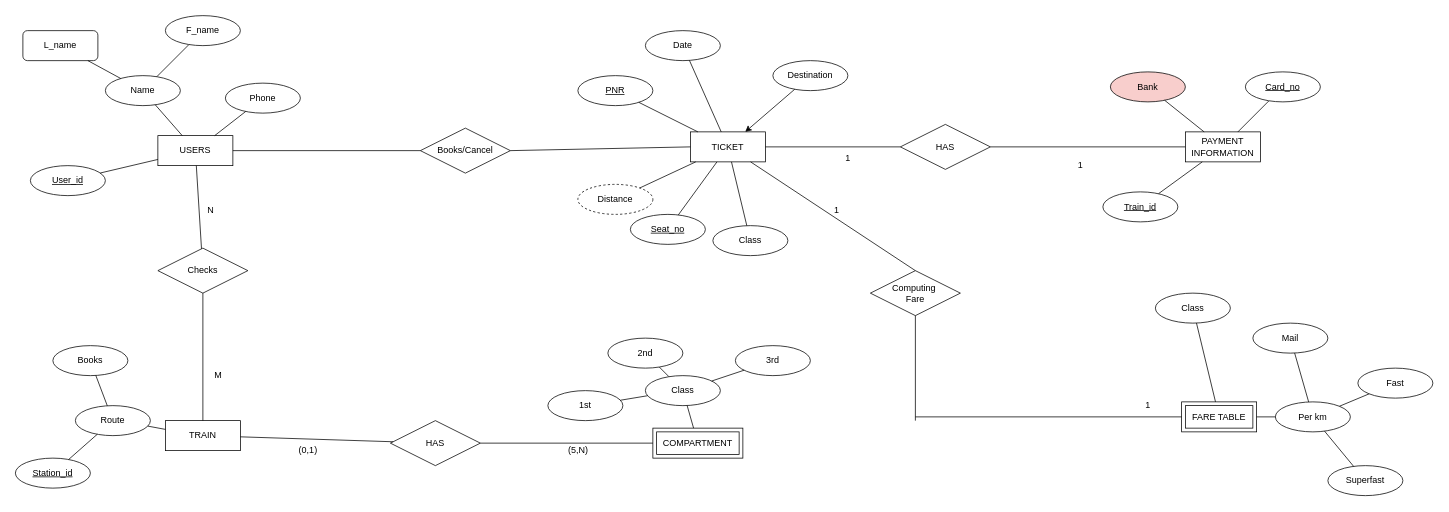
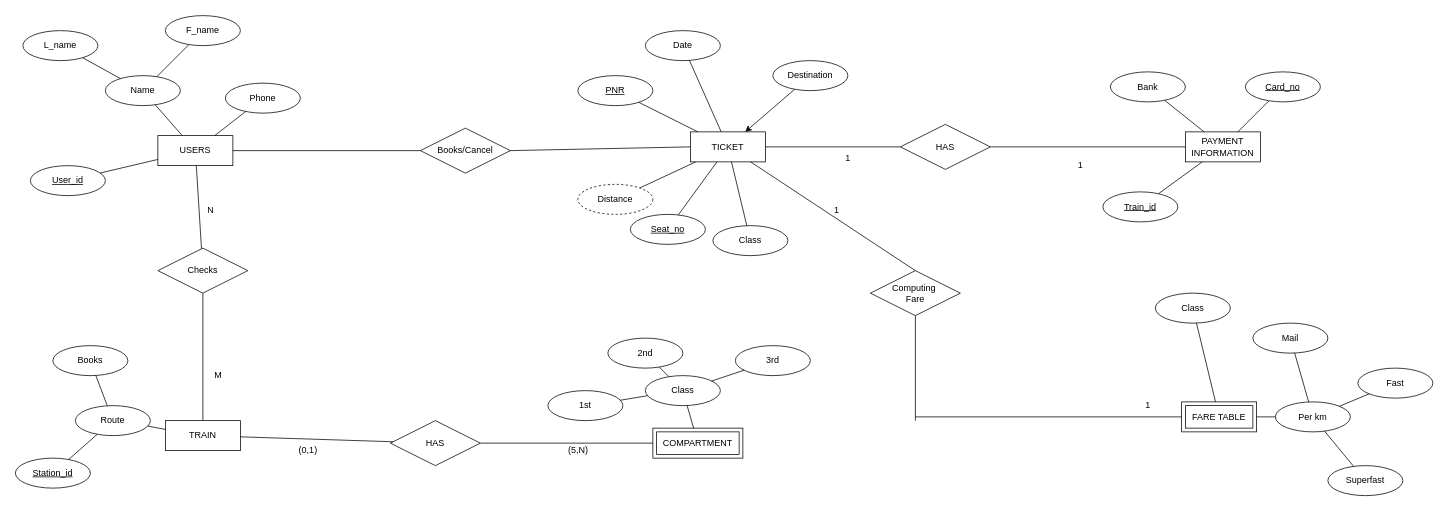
  <mxCell id="0" />
  <mxCell id="1" parent="0" />
  <mxCell id="2" value="USERS" style="whiteSpace=wrap;html=1;align=center;" vertex="1" parent="1"><mxGeometry x="210" y="180" width="100" height="40" as="geometry" /></mxCell>
  <mxCell id="3" value="Phone" style="ellipse;whiteSpace=wrap;html=1;align=center;" vertex="1" parent="1"><mxGeometry x="300" y="110" width="100" height="40" as="geometry" /></mxCell>
- <mxCell id="4" value="L_name" style="whiteSpace=wrap;html=1;align=center;rounded=1;" vertex="1" parent="1"><mxGeometry x="30" y="40" width="100" height="40" as="geometry" /></mxCell>
+ <mxCell id="4" value="L_name" style="ellipse;whiteSpace=wrap;html=1;align=center;" vertex="1" parent="1"><mxGeometry x="30" y="40" width="100" height="40" as="geometry" /></mxCell>
  <mxCell id="5" value="F_name" style="ellipse;whiteSpace=wrap;html=1;align=center;" vertex="1" parent="1"><mxGeometry x="220" y="20" width="100" height="40" as="geometry" /></mxCell>
  <mxCell id="6" value="Name" style="ellipse;whiteSpace=wrap;html=1;align=center;" vertex="1" parent="1"><mxGeometry x="140" y="100" width="100" height="40" as="geometry" /></mxCell>
  <mxCell id="7" value="User_id" style="ellipse;whiteSpace=wrap;html=1;align=center;fontStyle=4;" vertex="1" parent="1"><mxGeometry x="40" y="220" width="100" height="40" as="geometry" /></mxCell>
  <mxCell id="8" value="" style="endArrow=none;html=1;rounded=0;" edge="1" parent="1" source="2" target="7"><mxGeometry relative="1" as="geometry"><mxPoint x="450" y="200" as="sourcePoint" /><mxPoint x="160" y="280" as="targetPoint" /></mxGeometry></mxCell>
  <mxCell id="9" value="" style="endArrow=none;html=1;rounded=0;" edge="1" parent="1" source="6" target="4"><mxGeometry relative="1" as="geometry"><mxPoint x="450" y="200" as="sourcePoint" /><mxPoint x="610" y="200" as="targetPoint" /></mxGeometry></mxCell>
  <mxCell id="10" value="" style="endArrow=none;html=1;rounded=0;" edge="1" parent="1" source="6" target="5"><mxGeometry relative="1" as="geometry"><mxPoint x="450" y="200" as="sourcePoint" /><mxPoint x="610" y="200" as="targetPoint" /></mxGeometry></mxCell>
  <mxCell id="11" value="" style="endArrow=none;html=1;rounded=0;" edge="1" parent="1" source="2" target="6"><mxGeometry relative="1" as="geometry"><mxPoint x="450" y="200" as="sourcePoint" /><mxPoint x="610" y="200" as="targetPoint" /></mxGeometry></mxCell>
  <mxCell id="12" value="" style="endArrow=none;html=1;rounded=0;" edge="1" parent="1" source="2" target="3"><mxGeometry relative="1" as="geometry"><mxPoint x="450" y="200" as="sourcePoint" /><mxPoint x="610" y="200" as="targetPoint" /></mxGeometry></mxCell>
  <mxCell id="13" value="COMPARTMENT" style="shape=ext;margin=3;double=1;whiteSpace=wrap;html=1;align=center;" vertex="1" parent="1"><mxGeometry x="870" y="570" width="120" height="40" as="geometry" /></mxCell>
  <mxCell id="14" value="3rd" style="ellipse;whiteSpace=wrap;html=1;align=center;" vertex="1" parent="1"><mxGeometry x="980" y="460" width="100" height="40" as="geometry" /></mxCell>
  <mxCell id="15" value="2nd" style="ellipse;whiteSpace=wrap;html=1;align=center;" vertex="1" parent="1"><mxGeometry x="810" y="450" width="100" height="40" as="geometry" /></mxCell>
  <mxCell id="16" value="Class" style="ellipse;whiteSpace=wrap;html=1;align=center;" vertex="1" parent="1"><mxGeometry x="860" y="500" width="100" height="40" as="geometry" /></mxCell>
  <mxCell id="17" value="1st" style="ellipse;whiteSpace=wrap;html=1;align=center;" vertex="1" parent="1"><mxGeometry x="730" y="520" width="100" height="40" as="geometry" /></mxCell>
  <mxCell id="18" value="" style="endArrow=none;html=1;rounded=0;" edge="1" parent="1" source="16" target="14"><mxGeometry relative="1" as="geometry"><mxPoint x="990" y="510" as="sourcePoint" /><mxPoint x="1370" y="380" as="targetPoint" /></mxGeometry></mxCell>
  <mxCell id="19" value="" style="endArrow=none;html=1;rounded=0;" edge="1" parent="1" source="16" target="15"><mxGeometry relative="1" as="geometry"><mxPoint x="1210" y="380" as="sourcePoint" /><mxPoint x="1370" y="380" as="targetPoint" /></mxGeometry></mxCell>
  <mxCell id="20" value="" style="endArrow=none;html=1;rounded=0;" edge="1" parent="1" source="16" target="17"><mxGeometry relative="1" as="geometry"><mxPoint x="1210" y="380" as="sourcePoint" /><mxPoint x="1370" y="380" as="targetPoint" /></mxGeometry></mxCell>
  <mxCell id="21" value="" style="endArrow=none;html=1;rounded=0;" edge="1" parent="1" source="13" target="16"><mxGeometry relative="1" as="geometry"><mxPoint x="1210" y="380" as="sourcePoint" /><mxPoint x="1370" y="380" as="targetPoint" /></mxGeometry></mxCell>
  <mxCell id="22" value="PAYMENT INFORMATION" style="whiteSpace=wrap;html=1;align=center;" vertex="1" parent="1"><mxGeometry x="1580" y="175" width="100" height="40" as="geometry" /></mxCell>
  <mxCell id="23" value="FARE TABLE" style="shape=ext;margin=3;double=1;whiteSpace=wrap;html=1;align=center;" vertex="1" parent="1"><mxGeometry x="1575" y="535" width="100" height="40" as="geometry" /></mxCell>
  <mxCell id="24" value="Superfast" style="ellipse;whiteSpace=wrap;html=1;align=center;" vertex="1" parent="1"><mxGeometry x="1770" y="620" width="100" height="40" as="geometry" /></mxCell>
  <mxCell id="25" value="Fast" style="ellipse;whiteSpace=wrap;html=1;align=center;" vertex="1" parent="1"><mxGeometry x="1810" y="490" width="100" height="40" as="geometry" /></mxCell>
  <mxCell id="26" value="Per km" style="ellipse;whiteSpace=wrap;html=1;align=center;" vertex="1" parent="1"><mxGeometry x="1700" y="535" width="100" height="40" as="geometry" /></mxCell>
  <mxCell id="27" value="Mail" style="ellipse;whiteSpace=wrap;html=1;align=center;" vertex="1" parent="1"><mxGeometry x="1670" y="430" width="100" height="40" as="geometry" /></mxCell>
  <mxCell id="28" value="Class" style="ellipse;whiteSpace=wrap;html=1;align=center;" vertex="1" parent="1"><mxGeometry x="1540" y="390" width="100" height="40" as="geometry" /></mxCell>
  <mxCell id="29" value="" style="endArrow=none;html=1;rounded=0;" edge="1" parent="1" source="26" target="25"><mxGeometry relative="1" as="geometry"><mxPoint x="1810" y="395" as="sourcePoint" /><mxPoint x="1970" y="395" as="targetPoint" /></mxGeometry></mxCell>
  <mxCell id="30" value="" style="endArrow=none;html=1;rounded=0;" edge="1" parent="1" source="26" target="24"><mxGeometry relative="1" as="geometry"><mxPoint x="1810" y="395" as="sourcePoint" /><mxPoint x="1970" y="395" as="targetPoint" /></mxGeometry></mxCell>
  <mxCell id="31" value="" style="endArrow=none;html=1;rounded=0;" edge="1" parent="1" source="26" target="27"><mxGeometry relative="1" as="geometry"><mxPoint x="1810" y="395" as="sourcePoint" /><mxPoint x="1970" y="395" as="targetPoint" /></mxGeometry></mxCell>
  <mxCell id="32" value="" style="endArrow=none;html=1;rounded=0;" edge="1" parent="1" source="23" target="28"><mxGeometry relative="1" as="geometry"><mxPoint x="1810" y="395" as="sourcePoint" /><mxPoint x="1970" y="395" as="targetPoint" /></mxGeometry></mxCell>
  <mxCell id="33" value="" style="endArrow=none;html=1;rounded=0;" edge="1" parent="1" source="23" target="26"><mxGeometry relative="1" as="geometry"><mxPoint x="1810" y="395" as="sourcePoint" /><mxPoint x="1970" y="395" as="targetPoint" /></mxGeometry></mxCell>
- <mxCell id="34" value="Bank" style="ellipse;whiteSpace=wrap;html=1;align=center;fillColor=#f8cecc;" vertex="1" parent="1"><mxGeometry x="1480" y="95" width="100" height="40" as="geometry" /></mxCell>
+ <mxCell id="34" value="Bank" style="ellipse;whiteSpace=wrap;html=1;align=center;" vertex="1" parent="1"><mxGeometry x="1480" y="95" width="100" height="40" as="geometry" /></mxCell>
  <mxCell id="35" value="" style="endArrow=none;html=1;rounded=0;" edge="1" parent="1" source="22" target="39"><mxGeometry relative="1" as="geometry"><mxPoint x="1360" y="35" as="sourcePoint" /><mxPoint x="1520" y="35" as="targetPoint" /></mxGeometry></mxCell>
  <mxCell id="36" value="" style="endArrow=none;html=1;rounded=0;" edge="1" parent="1" source="22" target="38"><mxGeometry relative="1" as="geometry"><mxPoint x="1360" y="35" as="sourcePoint" /><mxPoint x="1520" y="35" as="targetPoint" /></mxGeometry></mxCell>
  <mxCell id="37" value="" style="endArrow=none;html=1;rounded=0;" edge="1" parent="1" source="22" target="34"><mxGeometry relative="1" as="geometry"><mxPoint x="1360" y="35" as="sourcePoint" /><mxPoint x="1520" y="35" as="targetPoint" /></mxGeometry></mxCell>
  <mxCell id="38" value="Card_no" style="ellipse;whiteSpace=wrap;html=1;align=center;fontStyle=4;" vertex="1" parent="1"><mxGeometry x="1660" y="95" width="100" height="40" as="geometry" /></mxCell>
  <mxCell id="39" value="Train_id" style="ellipse;whiteSpace=wrap;html=1;align=center;fontStyle=4;" vertex="1" parent="1"><mxGeometry x="1470" y="255" width="100" height="40" as="geometry" /></mxCell>
  <mxCell id="40" value="TRAIN" style="whiteSpace=wrap;html=1;align=center;" vertex="1" parent="1"><mxGeometry x="220" y="560" width="100" height="40" as="geometry" /></mxCell>
  <mxCell id="41" value="Route" style="ellipse;whiteSpace=wrap;html=1;align=center;" vertex="1" parent="1"><mxGeometry x="100" y="540" width="100" height="40" as="geometry" /></mxCell>
  <mxCell id="42" value="Books" style="ellipse;whiteSpace=wrap;html=1;align=center;" vertex="1" parent="1"><mxGeometry x="70" y="460" width="100" height="40" as="geometry" /></mxCell>
  <mxCell id="43" value="Station_id" style="ellipse;whiteSpace=wrap;html=1;align=center;fontStyle=4;" vertex="1" parent="1"><mxGeometry x="20" y="610" width="100" height="40" as="geometry" /></mxCell>
  <mxCell id="44" value="" style="endArrow=none;html=1;rounded=0;" edge="1" parent="1" source="43" target="41"><mxGeometry relative="1" as="geometry"><mxPoint x="100" y="580" as="sourcePoint" /><mxPoint x="260" y="580" as="targetPoint" /></mxGeometry></mxCell>
  <mxCell id="45" value="" style="endArrow=none;html=1;rounded=0;" edge="1" parent="1" source="42" target="41"><mxGeometry relative="1" as="geometry"><mxPoint x="100" y="580" as="sourcePoint" /><mxPoint x="260" y="580" as="targetPoint" /></mxGeometry></mxCell>
  <mxCell id="46" value="" style="endArrow=none;html=1;rounded=0;" edge="1" parent="1" source="41" target="40"><mxGeometry relative="1" as="geometry"><mxPoint x="100" y="580" as="sourcePoint" /><mxPoint x="260" y="580" as="targetPoint" /></mxGeometry></mxCell>
  <mxCell id="47" value="TICKET" style="whiteSpace=wrap;html=1;align=center;" vertex="1" parent="1"><mxGeometry x="920" y="175" width="100" height="40" as="geometry" /></mxCell>
  <mxCell id="48" value="Class" style="ellipse;whiteSpace=wrap;html=1;align=center;" vertex="1" parent="1"><mxGeometry x="950" y="300" width="100" height="40" as="geometry" /></mxCell>
  <mxCell id="49" value="Destination" style="ellipse;whiteSpace=wrap;html=1;align=center;" vertex="1" parent="1"><mxGeometry x="1030" y="80" width="100" height="40" as="geometry" /></mxCell>
  <mxCell id="50" value="Date" style="ellipse;whiteSpace=wrap;html=1;align=center;" vertex="1" parent="1"><mxGeometry x="860" y="40" width="100" height="40" as="geometry" /></mxCell>
  <mxCell id="51" value="PNR" style="ellipse;whiteSpace=wrap;html=1;align=center;fontStyle=4;" vertex="1" parent="1"><mxGeometry x="770" y="100" width="100" height="40" as="geometry" /></mxCell>
  <mxCell id="52" value="Seat_no" style="ellipse;whiteSpace=wrap;html=1;align=center;fontStyle=4;" vertex="1" parent="1"><mxGeometry x="840" y="285" width="100" height="40" as="geometry" /></mxCell>
  <mxCell id="53" value="" style="endArrow=none;html=1;rounded=0;" edge="1" parent="1" source="48" target="47"><mxGeometry relative="1" as="geometry"><mxPoint x="750" y="55" as="sourcePoint" /><mxPoint x="910" y="55" as="targetPoint" /></mxGeometry></mxCell>
  <mxCell id="54" value="" style="endArrow=none;html=1;rounded=0;" edge="1" parent="1" source="52" target="47"><mxGeometry relative="1" as="geometry"><mxPoint x="750" y="55" as="sourcePoint" /><mxPoint x="910" y="55" as="targetPoint" /></mxGeometry></mxCell>
  <mxCell id="55" value="" style="endArrow=classic;html=1;rounded=0;" edge="1" parent="1" source="49" target="47"><mxGeometry relative="1" as="geometry"><mxPoint x="750" y="55" as="sourcePoint" /><mxPoint x="910" y="55" as="targetPoint" /></mxGeometry></mxCell>
  <mxCell id="56" value="" style="endArrow=none;html=1;rounded=0;" edge="1" parent="1" source="50" target="47"><mxGeometry relative="1" as="geometry"><mxPoint x="750" y="55" as="sourcePoint" /><mxPoint x="910" y="55" as="targetPoint" /></mxGeometry></mxCell>
  <mxCell id="57" value="" style="endArrow=none;html=1;rounded=0;" edge="1" parent="1" source="51" target="47"><mxGeometry relative="1" as="geometry"><mxPoint x="750" y="55" as="sourcePoint" /><mxPoint x="910" y="55" as="targetPoint" /></mxGeometry></mxCell>
  <mxCell id="58" value="Distance" style="ellipse;whiteSpace=wrap;html=1;align=center;dashed=1;" vertex="1" parent="1"><mxGeometry x="770" y="245" width="100" height="40" as="geometry" /></mxCell>
  <mxCell id="59" value="" style="endArrow=none;html=1;rounded=0;" edge="1" parent="1" source="58" target="47"><mxGeometry relative="1" as="geometry"><mxPoint x="690" y="225" as="sourcePoint" /><mxPoint x="850" y="225" as="targetPoint" /></mxGeometry></mxCell>
  <mxCell id="60" value="Books/Cancel" style="shape=rhombus;perimeter=rhombusPerimeter;whiteSpace=wrap;html=1;align=center;" vertex="1" parent="1"><mxGeometry x="560" y="170" width="120" height="60" as="geometry" /></mxCell>
  <mxCell id="61" value="" style="endArrow=none;html=1;rounded=0;" edge="1" parent="1" source="2" target="60"><mxGeometry relative="1" as="geometry"><mxPoint x="570" y="170" as="sourcePoint" /><mxPoint x="730" y="170" as="targetPoint" /></mxGeometry></mxCell>
  <mxCell id="62" value="" style="endArrow=none;html=1;rounded=0;entryX=0;entryY=0.5;entryDx=0;entryDy=0;exitX=1;exitY=0.5;exitDx=0;exitDy=0;" edge="1" parent="1" source="60" target="47"><mxGeometry relative="1" as="geometry"><mxPoint x="570" y="170" as="sourcePoint" /><mxPoint x="730" y="170" as="targetPoint" /></mxGeometry></mxCell>
  <mxCell id="63" value="&lt;br&gt;&lt;br&gt;&lt;br&gt;&lt;br&gt;&lt;br&gt;&lt;br&gt;&lt;br&gt;&lt;br&gt;" style="text;html=1;align=center;verticalAlign=middle;resizable=0;points=[];autosize=1;strokeColor=none;fillColor=none;" vertex="1" parent="1"><mxGeometry x="200" y="215" width="20" height="130" as="geometry" /></mxCell>
  <mxCell id="64" value="Checks" style="shape=rhombus;perimeter=rhombusPerimeter;whiteSpace=wrap;html=1;align=center;" vertex="1" parent="1"><mxGeometry x="210" y="330" width="120" height="60" as="geometry" /></mxCell>
  <mxCell id="65" value="" style="endArrow=none;html=1;rounded=0;" edge="1" parent="1" source="64" target="40"><mxGeometry relative="1" as="geometry"><mxPoint x="580" y="390" as="sourcePoint" /><mxPoint x="740" y="390" as="targetPoint" /></mxGeometry></mxCell>
  <mxCell id="66" value="" style="endArrow=none;html=1;rounded=0;" edge="1" parent="1" source="2" target="64"><mxGeometry relative="1" as="geometry"><mxPoint x="580" y="390" as="sourcePoint" /><mxPoint x="740" y="390" as="targetPoint" /></mxGeometry></mxCell>
  <mxCell id="67" value="HAS" style="shape=rhombus;perimeter=rhombusPerimeter;whiteSpace=wrap;html=1;align=center;" vertex="1" parent="1"><mxGeometry x="520" y="560" width="120" height="60" as="geometry" /></mxCell>
  <mxCell id="68" value="" style="endArrow=none;html=1;rounded=0;" edge="1" parent="1" source="67" target="40"><mxGeometry relative="1" as="geometry"><mxPoint x="740" y="620" as="sourcePoint" /><mxPoint x="900" y="620" as="targetPoint" /></mxGeometry></mxCell>
  <mxCell id="69" value="" style="endArrow=none;html=1;rounded=0;" edge="1" parent="1" source="13" target="67"><mxGeometry relative="1" as="geometry"><mxPoint x="740" y="620" as="sourcePoint" /><mxPoint x="900" y="620" as="targetPoint" /></mxGeometry></mxCell>
  <mxCell id="70" value="Computing&amp;nbsp;&lt;br&gt;Fare" style="shape=rhombus;perimeter=rhombusPerimeter;whiteSpace=wrap;html=1;align=center;" vertex="1" parent="1"><mxGeometry x="1160" y="360" width="120" height="60" as="geometry" /></mxCell>
  <mxCell id="71" value="HAS" style="shape=rhombus;perimeter=rhombusPerimeter;whiteSpace=wrap;html=1;align=center;" vertex="1" parent="1"><mxGeometry x="1200" y="165" width="120" height="60" as="geometry" /></mxCell>
  <mxCell id="72" value="" style="endArrow=none;html=1;rounded=0;exitX=0.5;exitY=0;exitDx=0;exitDy=0;" edge="1" parent="1" source="70" target="47"><mxGeometry relative="1" as="geometry"><mxPoint x="1150" y="560" as="sourcePoint" /><mxPoint x="1330" y="670" as="targetPoint" /></mxGeometry></mxCell>
  <mxCell id="73" value="" style="endArrow=none;html=1;rounded=0;" edge="1" parent="1" source="23"><mxGeometry relative="1" as="geometry"><mxPoint x="1150" y="560" as="sourcePoint" /><mxPoint x="1220" y="555" as="targetPoint" /></mxGeometry></mxCell>
  <mxCell id="74" value="" style="endArrow=none;html=1;rounded=0;" edge="1" parent="1" source="71" target="47"><mxGeometry relative="1" as="geometry"><mxPoint x="640" y="1120" as="sourcePoint" /><mxPoint x="1200" y="320" as="targetPoint" /></mxGeometry></mxCell>
  <mxCell id="75" value="" style="endArrow=none;html=1;rounded=0;" edge="1" parent="1" source="22" target="71"><mxGeometry relative="1" as="geometry"><mxPoint x="640" y="1120" as="sourcePoint" /><mxPoint x="800" y="1120" as="targetPoint" /></mxGeometry></mxCell>
  <mxCell id="76" value="" style="endArrow=none;html=1;rounded=0;" edge="1" parent="1" target="70"><mxGeometry relative="1" as="geometry"><mxPoint x="1220" y="560" as="sourcePoint" /><mxPoint x="1440" y="310" as="targetPoint" /></mxGeometry></mxCell>
  <mxCell id="77" value="N" style="text;html=1;align=center;verticalAlign=middle;resizable=0;points=[];autosize=1;strokeColor=none;fillColor=none;" vertex="1" parent="1"><mxGeometry x="265" y="265" width="30" height="30" as="geometry" /></mxCell>
  <mxCell id="78" value="M" style="text;html=1;align=center;verticalAlign=middle;resizable=0;points=[];autosize=1;strokeColor=none;fillColor=none;" vertex="1" parent="1"><mxGeometry x="275" y="485" width="30" height="30" as="geometry" /></mxCell>
  <mxCell id="79" value="(0,1)" style="text;html=1;align=center;verticalAlign=middle;resizable=0;points=[];autosize=1;strokeColor=none;fillColor=none;" vertex="1" parent="1"><mxGeometry x="385" y="585" width="50" height="30" as="geometry" /></mxCell>
  <mxCell id="80" value="(5,N)" style="text;html=1;align=center;verticalAlign=middle;resizable=0;points=[];autosize=1;strokeColor=none;fillColor=none;" vertex="1" parent="1"><mxGeometry x="745" y="585" width="50" height="30" as="geometry" /></mxCell>
  <mxCell id="81" value="1" style="text;html=1;align=center;verticalAlign=middle;resizable=0;points=[];autosize=1;strokeColor=none;fillColor=none;" vertex="1" parent="1"><mxGeometry x="1115" y="195" width="30" height="30" as="geometry" /></mxCell>
  <mxCell id="82" value="1" style="text;html=1;align=center;verticalAlign=middle;resizable=0;points=[];autosize=1;strokeColor=none;fillColor=none;" vertex="1" parent="1"><mxGeometry x="1425" y="205" width="30" height="30" as="geometry" /></mxCell>
  <mxCell id="83" value="1" style="text;html=1;align=center;verticalAlign=middle;resizable=0;points=[];autosize=1;strokeColor=none;fillColor=none;" vertex="1" parent="1"><mxGeometry x="1100" y="265" width="30" height="30" as="geometry" /></mxCell>
  <mxCell id="84" value="1" style="text;html=1;align=center;verticalAlign=middle;resizable=0;points=[];autosize=1;strokeColor=none;fillColor=none;" vertex="1" parent="1"><mxGeometry x="1515" y="525" width="30" height="30" as="geometry" /></mxCell>
